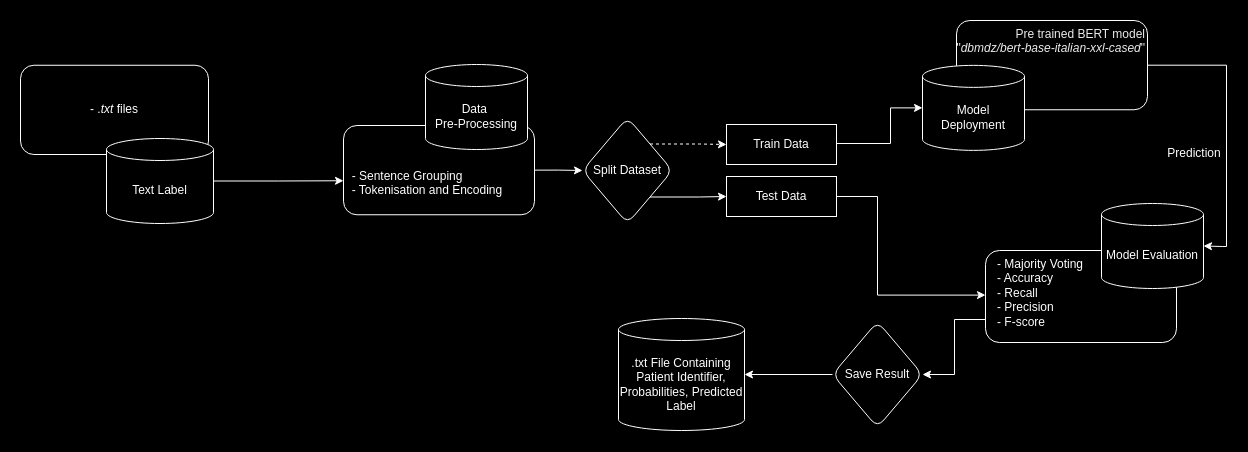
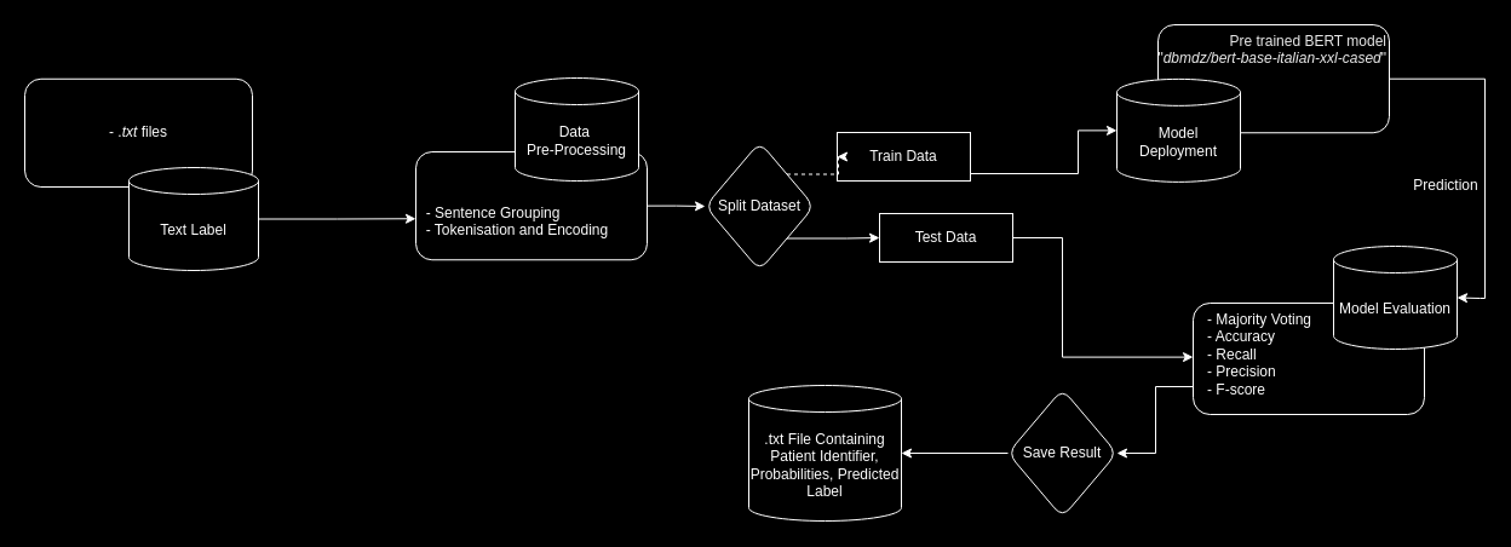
  <mxCell id="0" />
  <mxCell id="1" parent="0" />
  <mxCell id="2" value="&lt;div&gt;&lt;span style=&quot;color: rgb(255, 255, 255); background-color: initial;&quot;&gt;- .&lt;i&gt;txt &lt;/i&gt;files&lt;/span&gt;&lt;/div&gt;" style="rounded=1;whiteSpace=wrap;html=1;fillColor=none;strokeColor=#FFFFFF;" vertex="1" parent="1"><mxGeometry x="20" y="64.75" width="188" height="89.25" as="geometry" /></mxCell>
  <mxCell id="3" style="edgeStyle=orthogonalEdgeStyle;rounded=0;orthogonalLoop=1;jettySize=auto;html=1;entryX=0;entryY=0.619;entryDx=0;entryDy=0;strokeColor=#FFFFFF;entryPerimeter=0;" edge="1" parent="1" source="4" target="9"><mxGeometry relative="1" as="geometry" /></mxCell>
  <mxCell id="4" value="&lt;font color=&quot;#ffffff&quot;&gt;Text Label&lt;/font&gt;" style="shape=cylinder3;whiteSpace=wrap;html=1;boundedLbl=1;backgroundOutline=1;size=11;fillColor=#000000;strokeColor=#FFFFFF;verticalAlign=middle;" vertex="1" parent="1"><mxGeometry x="106" y="138" width="107" height="85" as="geometry" /></mxCell>
  <mxCell id="5" style="edgeStyle=orthogonalEdgeStyle;rounded=0;orthogonalLoop=1;jettySize=auto;html=1;exitX=1;exitY=0.25;exitDx=0;exitDy=0;" edge="1" parent="1" source="9" target="11"><mxGeometry relative="1" as="geometry" /></mxCell>
  <mxCell id="6" style="edgeStyle=orthogonalEdgeStyle;rounded=0;orthogonalLoop=1;jettySize=auto;html=1;entryX=0;entryY=0.5;entryDx=0;entryDy=0;strokeColor=#FFFFFF;exitX=1;exitY=0.5;exitDx=0;exitDy=0;" edge="1" parent="1" source="18"><mxGeometry relative="1" as="geometry"><mxPoint x="825" y="196" as="sourcePoint" /><mxPoint x="985" y="294.625" as="targetPoint" /><Array as="points"><mxPoint x="877" y="196" /><mxPoint x="877" y="295" /></Array></mxGeometry></mxCell>
  <mxCell id="7" value="" style="edgeStyle=orthogonalEdgeStyle;rounded=0;orthogonalLoop=1;jettySize=auto;html=1;" edge="1" parent="1" source="9" target="23"><mxGeometry relative="1" as="geometry" /></mxCell>
  <mxCell id="8" style="edgeStyle=orthogonalEdgeStyle;rounded=0;orthogonalLoop=1;jettySize=auto;html=1;exitX=1;exitY=0.5;exitDx=0;exitDy=0;entryX=0;entryY=0.5;entryDx=0;entryDy=0;strokeColor=#FFFFFF;" edge="1" parent="1" source="9" target="23"><mxGeometry relative="1" as="geometry" /></mxCell>
  <mxCell id="9" value="&lt;font style=&quot;text-align: center;&quot; color=&quot;#ffffff&quot;&gt;&amp;nbsp; - Sentence Grouping&lt;/font&gt;&lt;div style=&quot;text-align: center;&quot;&gt;&lt;span style=&quot;color: rgb(255, 255, 255); background-color: initial;&quot;&gt;&amp;nbsp; - Tokenisation and Encoding&lt;/span&gt;&lt;/div&gt;&lt;div style=&quot;text-align: center;&quot;&gt;&lt;span style=&quot;color: rgb(255, 255, 255); background-color: initial;&quot;&gt;&lt;br&gt;&lt;/span&gt;&lt;/div&gt;" style="rounded=1;whiteSpace=wrap;html=1;fillColor=none;strokeColor=#FFFFFF;align=left;verticalAlign=bottom;" vertex="1" parent="1"><mxGeometry x="343" y="125" width="191" height="89.25" as="geometry" /></mxCell>
  <mxCell id="10" value="&lt;font color=&quot;#ffffff&quot;&gt;Data&amp;nbsp;&lt;/font&gt;&lt;div&gt;&lt;font color=&quot;#ffffff&quot;&gt;Pre-Processing&lt;/font&gt;&lt;/div&gt;" style="shape=cylinder3;whiteSpace=wrap;html=1;boundedLbl=1;backgroundOutline=1;size=11;fillColor=#000000;strokeColor=#FFFFFF;verticalAlign=middle;" vertex="1" parent="1"><mxGeometry x="425" y="64" width="102" height="85" as="geometry" /></mxCell>
  <mxCell id="11" value="&lt;span style=&quot;color: rgb(236, 236, 236); font-size: 12px; text-align: start; white-space-collapse: preserve;&quot;&gt;Pre trained BERT model &quot;&lt;i&gt;dbmdz/bert-base-italian-xxl-cased&lt;/i&gt;&quot;&lt;/span&gt;" style="rounded=1;whiteSpace=wrap;html=1;fillColor=none;strokeColor=#FFFFFF;align=right;verticalAlign=top;fontFamily=Helvetica;fontSize=12;" vertex="1" parent="1"><mxGeometry x="956" y="20" width="191" height="89.25" as="geometry" /></mxCell>
  <mxCell id="12" value="&lt;font color=&quot;#ffffff&quot;&gt;Model Deployment&lt;/font&gt;" style="shape=cylinder3;whiteSpace=wrap;html=1;boundedLbl=1;backgroundOutline=1;size=11;fillColor=#000000;strokeColor=#FFFFFF;verticalAlign=middle;" vertex="1" parent="1"><mxGeometry x="922" y="64.87" width="102" height="85" as="geometry" /></mxCell>
  <mxCell id="13" style="edgeStyle=orthogonalEdgeStyle;rounded=0;orthogonalLoop=1;jettySize=auto;html=1;strokeColor=#FFFFFF;entryX=0;entryY=0.5;entryDx=0;entryDy=0;entryPerimeter=0;" edge="1" parent="1" source="20" target="12"><mxGeometry relative="1" as="geometry"><mxPoint x="852" y="135" as="sourcePoint" /><mxPoint x="1006" y="98.37" as="targetPoint" /><Array as="points"><mxPoint x="890" y="143" /><mxPoint x="890" y="107" /></Array></mxGeometry></mxCell>
  <mxCell id="14" style="edgeStyle=orthogonalEdgeStyle;rounded=0;orthogonalLoop=1;jettySize=auto;html=1;exitX=0;exitY=0.75;exitDx=0;exitDy=0;entryX=1;entryY=0.5;entryDx=0;entryDy=0;strokeColor=#FFFFFF;" edge="1" parent="1" source="15" target="25"><mxGeometry relative="1" as="geometry"><Array as="points"><mxPoint x="954" y="319" /><mxPoint x="954" y="374" /></Array></mxGeometry></mxCell>
  <mxCell id="15" value="&amp;nbsp; &amp;nbsp;- Majority Voting&lt;div&gt;&lt;div&gt;&amp;nbsp; &amp;nbsp;- Accuracy&lt;/div&gt;&lt;div&gt;&amp;nbsp; &amp;nbsp;- Recall&lt;/div&gt;&lt;div&gt;&amp;nbsp; &amp;nbsp;- Precision&lt;/div&gt;&lt;div&gt;&amp;nbsp; &amp;nbsp;- F-score&lt;/div&gt;&lt;/div&gt;" style="rounded=1;whiteSpace=wrap;html=1;fillColor=none;strokeColor=#FFFFFF;align=left;verticalAlign=top;fontColor=#FFFFFF;" vertex="1" parent="1"><mxGeometry x="985" y="250" width="191" height="92" as="geometry" /></mxCell>
  <mxCell id="16" value="&lt;font color=&quot;#ffffff&quot;&gt;Model Evaluation&lt;/font&gt;" style="shape=cylinder3;whiteSpace=wrap;html=1;boundedLbl=1;backgroundOutline=1;size=11;fillColor=#000000;strokeColor=#FFFFFF;verticalAlign=middle;" vertex="1" parent="1"><mxGeometry x="1101" y="203" width="102" height="85" as="geometry" /></mxCell>
  <mxCell id="17" style="edgeStyle=orthogonalEdgeStyle;rounded=0;orthogonalLoop=1;jettySize=auto;html=1;entryX=1;entryY=0.5;entryDx=0;entryDy=0;entryPerimeter=0;strokeColor=#FFFFFF;" edge="1" parent="1" source="11" target="16"><mxGeometry relative="1" as="geometry"><Array as="points"><mxPoint x="1226" y="65" /><mxPoint x="1226" y="246" /><mxPoint x="1222" y="246" /></Array></mxGeometry></mxCell>
  <mxCell id="18" value="Test Data" style="rounded=0;whiteSpace=wrap;html=1;fillColor=none;strokeColor=#FFFFFF;fontColor=#FFFFFF;" vertex="1" parent="1"><mxGeometry x="726" y="176" width="110" height="40" as="geometry" /></mxCell>
  <mxCell id="19" value="" style="edgeStyle=orthogonalEdgeStyle;rounded=0;orthogonalLoop=1;jettySize=auto;html=1;" edge="1" parent="1" source="20"><mxGeometry relative="1" as="geometry"><mxPoint x="781" y="68" as="targetPoint" /></mxGeometry></mxCell>
- <mxCell id="20" value="Train Data" style="rounded=0;whiteSpace=wrap;html=1;fillColor=none;strokeColor=#FFFFFF;fontColor=#FFFFFF;" vertex="1" parent="1"><mxGeometry x="726" y="124" width="110" height="40" as="geometry" /></mxCell>
+ <mxCell id="20" value="Train Data" style="rounded=0;whiteSpace=wrap;html=1;fillColor=none;strokeColor=#FFFFFF;fontColor=#FFFFFF;" vertex="1" parent="1"><mxGeometry x="691" y="109" width="110" height="40" as="geometry" /></mxCell>
  <mxCell id="21" style="edgeStyle=orthogonalEdgeStyle;rounded=0;orthogonalLoop=1;jettySize=auto;html=1;exitX=1;exitY=0;exitDx=0;exitDy=0;entryX=0;entryY=0.5;entryDx=0;entryDy=0;strokeColor=#FFFFFF;dashed=1;" edge="1" parent="1" source="23" target="20"><mxGeometry relative="1" as="geometry" /></mxCell>
  <mxCell id="22" style="edgeStyle=orthogonalEdgeStyle;rounded=0;orthogonalLoop=1;jettySize=auto;html=1;exitX=1;exitY=1;exitDx=0;exitDy=0;entryX=0;entryY=0.5;entryDx=0;entryDy=0;strokeColor=#FFFFFF;" edge="1" parent="1" source="23" target="18"><mxGeometry relative="1" as="geometry" /></mxCell>
  <mxCell id="23" value="Split Dataset" style="rhombus;whiteSpace=wrap;html=1;align=center;verticalAlign=middle;fillColor=none;strokeColor=#FFFFFF;rounded=1;fontColor=#FFFFFF;" vertex="1" parent="1"><mxGeometry x="582" y="117" width="90" height="106" as="geometry" /></mxCell>
  <mxCell id="24" value="&lt;font color=&quot;#ffffff&quot;&gt;.txt File Containing Patient Identifier, Probabilities, Predicted Label&lt;/font&gt;" style="shape=cylinder3;whiteSpace=wrap;html=1;boundedLbl=1;backgroundOutline=1;size=11;fillColor=#000000;strokeColor=#FFFFFF;verticalAlign=middle;" vertex="1" parent="1"><mxGeometry x="618" y="318" width="126" height="112" as="geometry" /></mxCell>
  <mxCell id="25" value="Save Result" style="rhombus;whiteSpace=wrap;html=1;align=center;verticalAlign=middle;fillColor=none;strokeColor=#FFFFFF;rounded=1;fontColor=#FFFFFF;" vertex="1" parent="1"><mxGeometry x="832" y="321" width="90" height="106" as="geometry" /></mxCell>
  <mxCell id="26" style="edgeStyle=orthogonalEdgeStyle;rounded=0;orthogonalLoop=1;jettySize=auto;html=1;entryX=1;entryY=0.5;entryDx=0;entryDy=0;entryPerimeter=0;strokeColor=#FFFFFF;" edge="1" parent="1" source="25" target="24"><mxGeometry relative="1" as="geometry" /></mxCell>
  <mxCell id="27" value="Prediction" style="text;html=1;align=center;verticalAlign=middle;whiteSpace=wrap;rounded=0;fontColor=#FFFFFF;" vertex="1" parent="1"><mxGeometry x="1164" y="138" width="60" height="30" as="geometry" /></mxCell>
